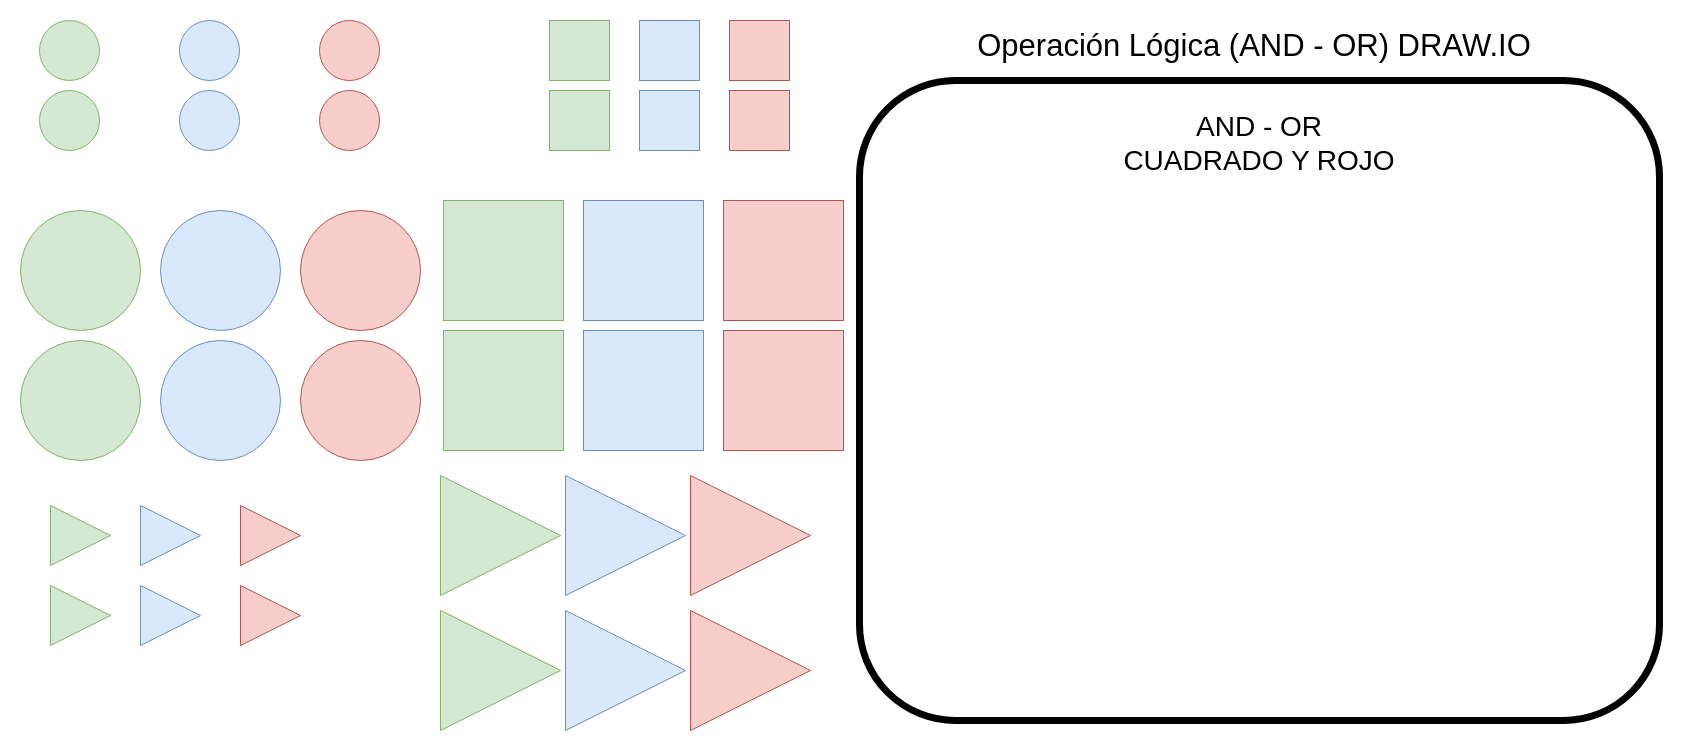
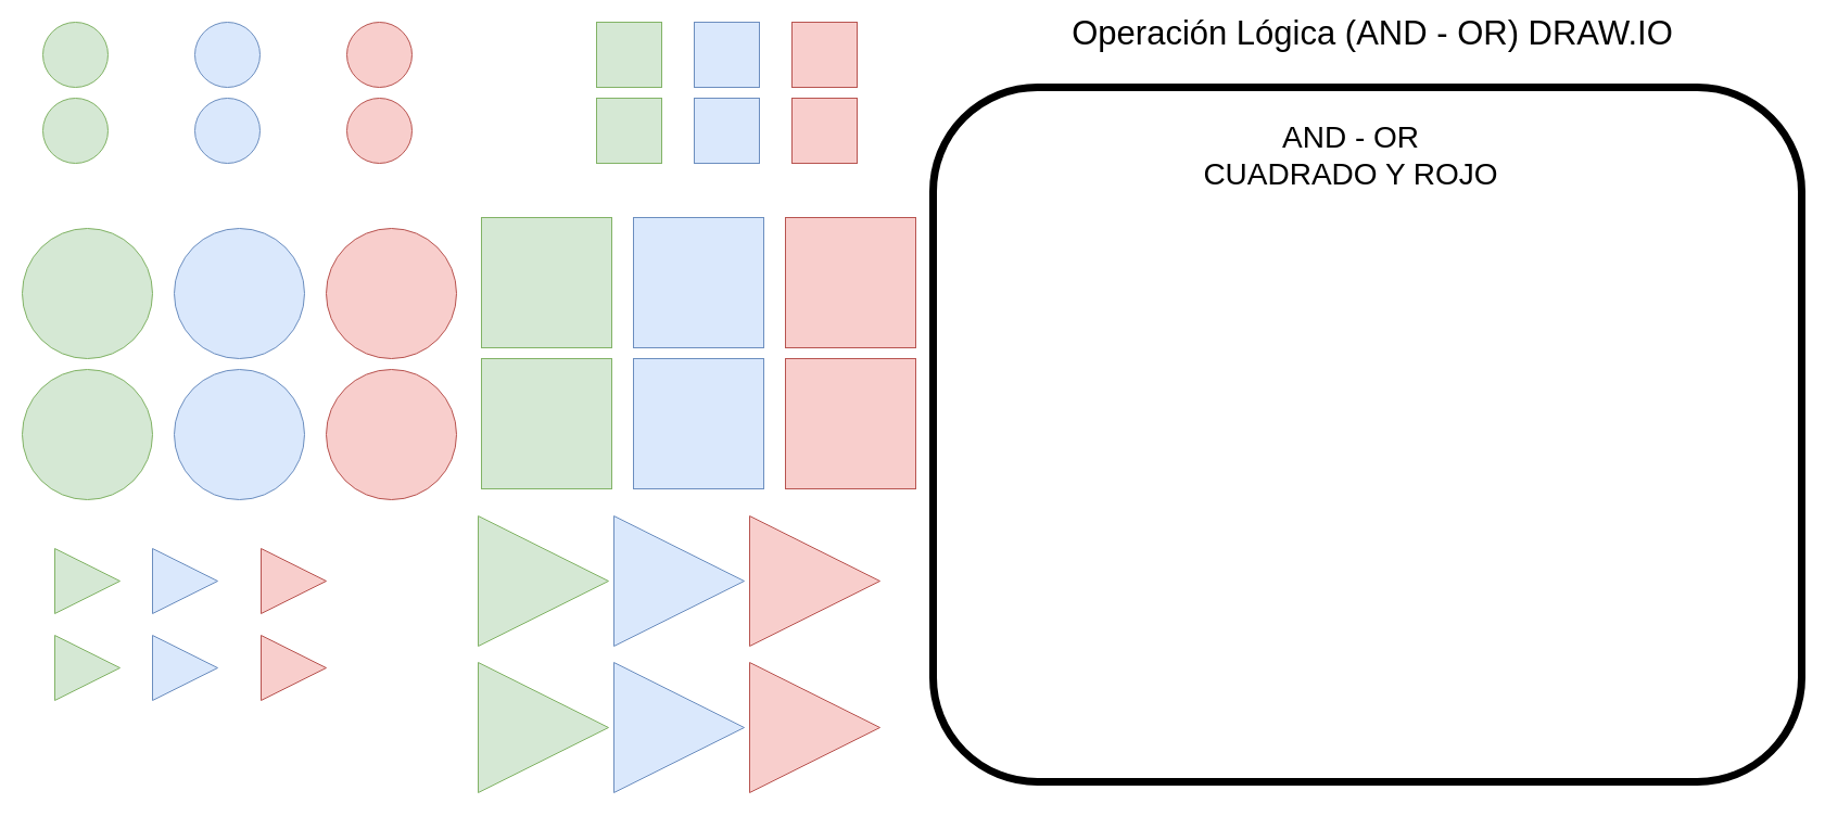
  <mxCell id="0" />
  <mxCell id="1" parent="0" />
  <mxCell id="2" value="" style="rounded=1;whiteSpace=wrap;html=1;fontSize=16;strokeWidth=7;glass=0;fillColor=none;" vertex="1" parent="1"><mxGeometry x="859" y="80" width="800" height="640" as="geometry" /></mxCell>
- <mxCell id="3" value="Operación Lógica (AND - OR) DRAW.IO" style="text;strokeColor=none;fillColor=none;html=1;align=center;verticalAlign=middle;whiteSpace=wrap;rounded=0;fontSize=31;" vertex="1" parent="1"><mxGeometry x="889" y="20" width="730" height="50" as="geometry" /></mxCell>
- <mxCell id="4" value="AND - OR&lt;br&gt;CUADRADO Y ROJO" style="text;strokeColor=none;align=center;fillColor=none;html=1;verticalAlign=middle;whiteSpace=wrap;rounded=0;fontSize=28;" vertex="1" parent="1"><mxGeometry x="919" y="105" width="680" height="75" as="geometry" /></mxCell>
+ <mxCell id="3" value="Operación Lógica (AND - OR) DRAW.IO" style="text;strokeColor=none;fillColor=none;html=1;align=center;verticalAlign=middle;whiteSpace=wrap;rounded=0;fontSize=31;" vertex="1" parent="1"><mxGeometry x="899" y="5" width="730" height="50" as="geometry" /></mxCell>
+ <mxCell id="4" value="AND - OR&lt;br&gt;CUADRADO Y ROJO" style="text;strokeColor=none;align=center;fillColor=none;html=1;verticalAlign=middle;whiteSpace=wrap;rounded=0;fontSize=28;" vertex="1" parent="1"><mxGeometry x="904" y="105" width="680" height="75" as="geometry" /></mxCell>
  <mxCell id="5" value="" style="ellipse;whiteSpace=wrap;html=1;fillColor=#d5e8d4;strokeColor=#82b366;" vertex="1" parent="1"><mxGeometry x="39" y="20" width="60" height="60" as="geometry" /></mxCell>
  <mxCell id="6" value="" style="ellipse;whiteSpace=wrap;html=1;fillColor=#dae8fc;strokeColor=#6c8ebf;" vertex="1" parent="1"><mxGeometry x="179" y="20" width="60" height="60" as="geometry" /></mxCell>
  <mxCell id="7" value="" style="ellipse;whiteSpace=wrap;html=1;fillColor=#f8cecc;strokeColor=#b85450;" vertex="1" parent="1"><mxGeometry x="319" y="20" width="60" height="60" as="geometry" /></mxCell>
  <mxCell id="8" value="" style="ellipse;whiteSpace=wrap;html=1;fillColor=#d5e8d4;strokeColor=#82b366;" vertex="1" parent="1"><mxGeometry x="39" y="90" width="60" height="60" as="geometry" /></mxCell>
  <mxCell id="9" value="" style="ellipse;whiteSpace=wrap;html=1;fillColor=#dae8fc;strokeColor=#6c8ebf;" vertex="1" parent="1"><mxGeometry x="179" y="90" width="60" height="60" as="geometry" /></mxCell>
  <mxCell id="10" value="" style="ellipse;whiteSpace=wrap;html=1;fillColor=#f8cecc;strokeColor=#b85450;" vertex="1" parent="1"><mxGeometry x="319" y="90" width="60" height="60" as="geometry" /></mxCell>
  <mxCell id="11" value="" style="ellipse;whiteSpace=wrap;html=1;fillColor=#d5e8d4;strokeColor=#82b366;" vertex="1" parent="1"><mxGeometry x="20" y="210" width="120" height="120" as="geometry" /></mxCell>
  <mxCell id="12" value="" style="ellipse;whiteSpace=wrap;html=1;fillColor=#dae8fc;strokeColor=#6c8ebf;" vertex="1" parent="1"><mxGeometry x="160" y="210" width="120" height="120" as="geometry" /></mxCell>
  <mxCell id="13" value="" style="ellipse;whiteSpace=wrap;html=1;fillColor=#f8cecc;strokeColor=#b85450;" vertex="1" parent="1"><mxGeometry x="300" y="210" width="120" height="120" as="geometry" /></mxCell>
  <mxCell id="14" value="" style="ellipse;whiteSpace=wrap;html=1;fillColor=#d5e8d4;strokeColor=#82b366;" vertex="1" parent="1"><mxGeometry x="20" y="340" width="120" height="120" as="geometry" /></mxCell>
  <mxCell id="15" value="" style="ellipse;whiteSpace=wrap;html=1;fillColor=#dae8fc;strokeColor=#6c8ebf;" vertex="1" parent="1"><mxGeometry x="160" y="340" width="120" height="120" as="geometry" /></mxCell>
  <mxCell id="16" value="" style="ellipse;whiteSpace=wrap;html=1;fillColor=#f8cecc;strokeColor=#b85450;" vertex="1" parent="1"><mxGeometry x="300" y="340" width="120" height="120" as="geometry" /></mxCell>
  <mxCell id="17" value="" style="whiteSpace=wrap;html=1;aspect=fixed;fillColor=#d5e8d4;strokeColor=#82b366;" vertex="1" parent="1"><mxGeometry x="549" y="20" width="60" height="60" as="geometry" /></mxCell>
  <mxCell id="18" value="" style="whiteSpace=wrap;html=1;aspect=fixed;fillColor=#dae8fc;strokeColor=#6c8ebf;" vertex="1" parent="1"><mxGeometry x="639" y="20" width="60" height="60" as="geometry" /></mxCell>
  <mxCell id="19" value="" style="whiteSpace=wrap;html=1;aspect=fixed;fillColor=#f8cecc;strokeColor=#b85450;" vertex="1" parent="1"><mxGeometry x="729" y="20" width="60" height="60" as="geometry" /></mxCell>
  <mxCell id="20" value="" style="whiteSpace=wrap;html=1;aspect=fixed;fillColor=#d5e8d4;strokeColor=#82b366;" vertex="1" parent="1"><mxGeometry x="549" y="90" width="60" height="60" as="geometry" /></mxCell>
  <mxCell id="21" value="" style="whiteSpace=wrap;html=1;aspect=fixed;fillColor=#dae8fc;strokeColor=#6c8ebf;" vertex="1" parent="1"><mxGeometry x="639" y="90" width="60" height="60" as="geometry" /></mxCell>
  <mxCell id="22" value="" style="whiteSpace=wrap;html=1;aspect=fixed;fillColor=#f8cecc;strokeColor=#b85450;" vertex="1" parent="1"><mxGeometry x="729" y="90" width="60" height="60" as="geometry" /></mxCell>
  <mxCell id="23" value="" style="whiteSpace=wrap;html=1;aspect=fixed;fillColor=#d5e8d4;strokeColor=#82b366;" vertex="1" parent="1"><mxGeometry x="443" y="200" width="120" height="120" as="geometry" /></mxCell>
  <mxCell id="24" value="" style="whiteSpace=wrap;html=1;aspect=fixed;fillColor=#dae8fc;strokeColor=#6c8ebf;" vertex="1" parent="1"><mxGeometry x="583" y="200" width="120" height="120" as="geometry" /></mxCell>
  <mxCell id="25" value="" style="whiteSpace=wrap;html=1;aspect=fixed;fillColor=#f8cecc;strokeColor=#b85450;" vertex="1" parent="1"><mxGeometry x="723" y="200" width="120" height="120" as="geometry" /></mxCell>
  <mxCell id="26" value="" style="whiteSpace=wrap;html=1;aspect=fixed;fillColor=#d5e8d4;strokeColor=#82b366;" vertex="1" parent="1"><mxGeometry x="443" y="330" width="120" height="120" as="geometry" /></mxCell>
  <mxCell id="27" value="" style="whiteSpace=wrap;html=1;aspect=fixed;fillColor=#dae8fc;strokeColor=#6c8ebf;" vertex="1" parent="1"><mxGeometry x="583" y="330" width="120" height="120" as="geometry" /></mxCell>
  <mxCell id="28" value="" style="whiteSpace=wrap;html=1;aspect=fixed;fillColor=#f8cecc;strokeColor=#b85450;" vertex="1" parent="1"><mxGeometry x="723" y="330" width="120" height="120" as="geometry" /></mxCell>
  <mxCell id="29" value="" style="triangle;whiteSpace=wrap;html=1;fillColor=#d5e8d4;strokeColor=#82b366;" vertex="1" parent="1"><mxGeometry x="50" y="505" width="60" height="60" as="geometry" /></mxCell>
  <mxCell id="30" value="" style="triangle;whiteSpace=wrap;html=1;fillColor=#dae8fc;strokeColor=#6c8ebf;" vertex="1" parent="1"><mxGeometry x="140" y="505" width="60" height="60" as="geometry" /></mxCell>
  <mxCell id="31" value="" style="triangle;whiteSpace=wrap;html=1;fillColor=#f8cecc;strokeColor=#b85450;" vertex="1" parent="1"><mxGeometry x="240" y="505" width="60" height="60" as="geometry" /></mxCell>
  <mxCell id="32" value="" style="triangle;whiteSpace=wrap;html=1;fillColor=#d5e8d4;strokeColor=#82b366;" vertex="1" parent="1"><mxGeometry x="50" y="585" width="60" height="60" as="geometry" /></mxCell>
  <mxCell id="33" value="" style="triangle;whiteSpace=wrap;html=1;fillColor=#dae8fc;strokeColor=#6c8ebf;" vertex="1" parent="1"><mxGeometry x="140" y="585" width="60" height="60" as="geometry" /></mxCell>
  <mxCell id="34" value="" style="triangle;whiteSpace=wrap;html=1;fillColor=#f8cecc;strokeColor=#b85450;" vertex="1" parent="1"><mxGeometry x="240" y="585" width="60" height="60" as="geometry" /></mxCell>
  <mxCell id="35" value="" style="triangle;whiteSpace=wrap;html=1;fillColor=#d5e8d4;strokeColor=#82b366;" vertex="1" parent="1"><mxGeometry x="440" y="475" width="120" height="120" as="geometry" /></mxCell>
  <mxCell id="36" value="" style="triangle;whiteSpace=wrap;html=1;fillColor=#dae8fc;strokeColor=#6c8ebf;" vertex="1" parent="1"><mxGeometry x="565" y="475" width="120" height="120" as="geometry" /></mxCell>
  <mxCell id="37" value="" style="triangle;whiteSpace=wrap;html=1;fillColor=#f8cecc;strokeColor=#b85450;" vertex="1" parent="1"><mxGeometry x="690" y="475" width="120" height="120" as="geometry" /></mxCell>
  <mxCell id="38" value="" style="triangle;whiteSpace=wrap;html=1;fillColor=#d5e8d4;strokeColor=#82b366;" vertex="1" parent="1"><mxGeometry x="440" y="610" width="120" height="120" as="geometry" /></mxCell>
  <mxCell id="39" value="" style="triangle;whiteSpace=wrap;html=1;fillColor=#dae8fc;strokeColor=#6c8ebf;" vertex="1" parent="1"><mxGeometry x="565" y="610" width="120" height="120" as="geometry" /></mxCell>
  <mxCell id="40" value="" style="triangle;whiteSpace=wrap;html=1;fillColor=#f8cecc;strokeColor=#b85450;" vertex="1" parent="1"><mxGeometry x="690" y="610" width="120" height="120" as="geometry" /></mxCell>
